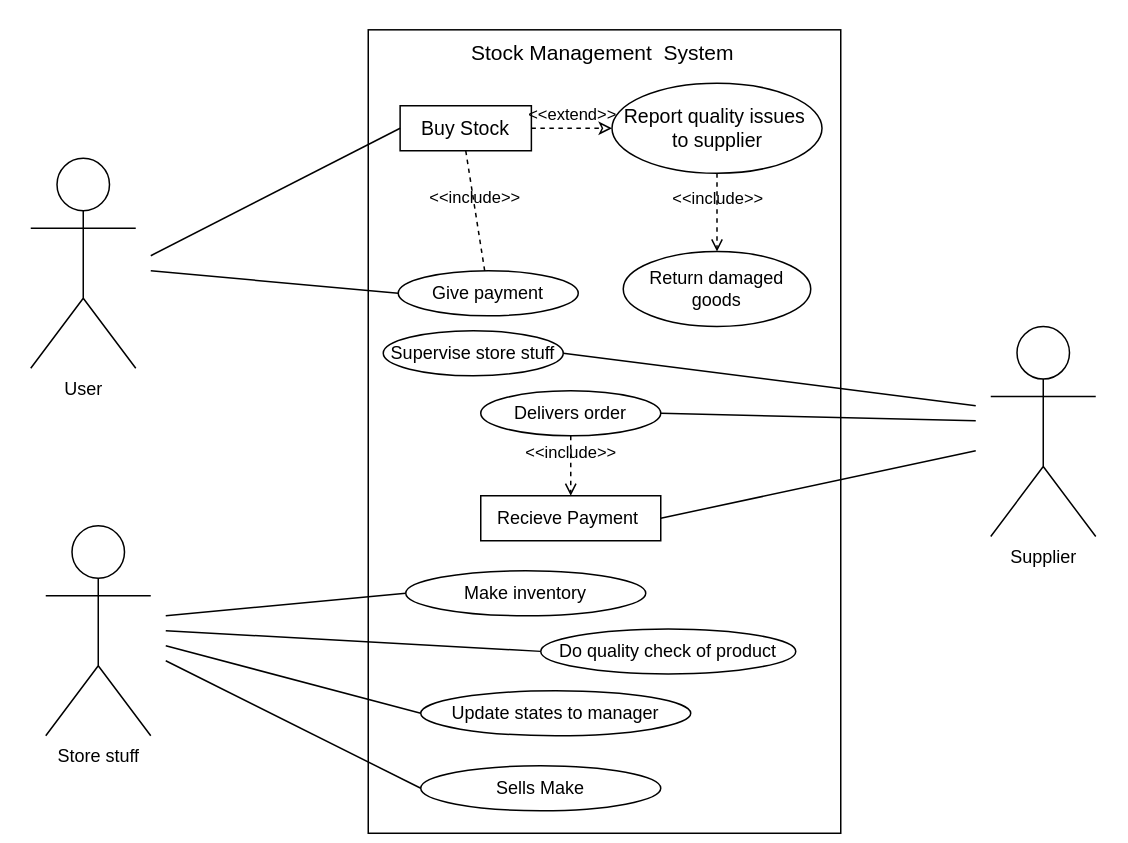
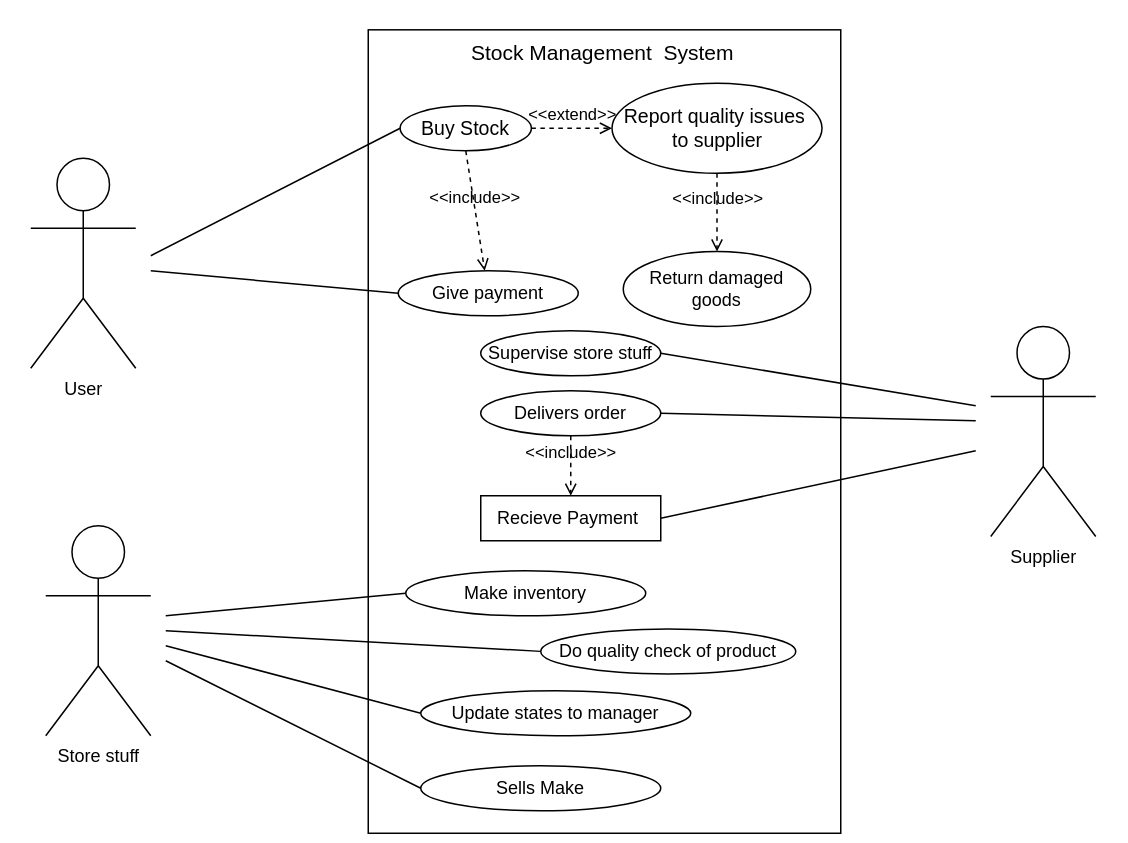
  <mxCell id="0" />
  <mxCell id="1" parent="0" />
  <mxCell id="2" value="" style="rounded=0;whiteSpace=wrap;html=1;rotation=90;" vertex="1" parent="1"><mxGeometry x="134.69" y="129.69" width="535.63" height="315" as="geometry" /></mxCell>
  <mxCell id="3" value="&lt;font style=&quot;font-size: 14px;&quot;&gt;Stock Management&amp;nbsp; System&lt;/font&gt;" style="text;html=1;align=center;verticalAlign=middle;whiteSpace=wrap;rounded=0;" vertex="1" parent="1"><mxGeometry x="280" y="20" width="242.5" height="30" as="geometry" /></mxCell>
- <mxCell id="4" value="&lt;font style=&quot;font-size: 13px;&quot;&gt;Buy Stock&lt;/font&gt;" style="whiteSpace=wrap;html=1;rounded=0;" vertex="1" parent="1"><mxGeometry x="266.25" y="70" width="87.5" height="30" as="geometry" /></mxCell>
+ <mxCell id="4" value="&lt;font style=&quot;font-size: 13px;&quot;&gt;Buy Stock&lt;/font&gt;" style="ellipse;whiteSpace=wrap;html=1;" vertex="1" parent="1"><mxGeometry x="266.25" y="70" width="87.5" height="30" as="geometry" /></mxCell>
  <mxCell id="5" value="&lt;font style=&quot;font-size: 13px;&quot;&gt;Report quality issues&amp;nbsp;&lt;/font&gt;&lt;div&gt;&lt;font style=&quot;font-size: 13px;&quot;&gt;to supplier&lt;/font&gt;&lt;/div&gt;" style="ellipse;whiteSpace=wrap;html=1;" vertex="1" parent="1"><mxGeometry x="407.5" y="55" width="140" height="60" as="geometry" /></mxCell>
  <mxCell id="6" value="Return damaged goods" style="ellipse;whiteSpace=wrap;html=1;" vertex="1" parent="1"><mxGeometry x="415" y="167.19" width="125" height="50" as="geometry" /></mxCell>
  <mxCell id="7" value="Give payment" style="ellipse;whiteSpace=wrap;html=1;" vertex="1" parent="1"><mxGeometry x="265" y="180" width="120" height="30" as="geometry" /></mxCell>
- <mxCell id="8" value="Supervise store stuff" style="ellipse;whiteSpace=wrap;html=1;" vertex="1" parent="1"><mxGeometry x="255" y="220" width="120" height="30" as="geometry" /></mxCell>
+ <mxCell id="8" value="Supervise store stuff" style="ellipse;whiteSpace=wrap;html=1;" vertex="1" parent="1"><mxGeometry x="320" y="220" width="120" height="30" as="geometry" /></mxCell>
  <mxCell id="9" value="Delivers order" style="ellipse;whiteSpace=wrap;html=1;" vertex="1" parent="1"><mxGeometry x="320" y="260" width="120" height="30" as="geometry" /></mxCell>
  <mxCell id="10" value="Recieve Payment&amp;nbsp;" style="whiteSpace=wrap;html=1;rounded=0;" vertex="1" parent="1"><mxGeometry x="320" y="330" width="120" height="30" as="geometry" /></mxCell>
  <mxCell id="11" value="Make inventory" style="ellipse;whiteSpace=wrap;html=1;" vertex="1" parent="1"><mxGeometry x="270" y="380" width="160" height="30" as="geometry" /></mxCell>
  <mxCell id="12" value="Do quality check of product" style="ellipse;whiteSpace=wrap;html=1;" vertex="1" parent="1"><mxGeometry x="360" y="418.75" width="170" height="30" as="geometry" /></mxCell>
  <mxCell id="13" value="Update states to manager" style="ellipse;whiteSpace=wrap;html=1;" vertex="1" parent="1"><mxGeometry x="280" y="460" width="180" height="30" as="geometry" /></mxCell>
  <mxCell id="14" value="Sells Make" style="ellipse;whiteSpace=wrap;html=1;" vertex="1" parent="1"><mxGeometry x="280" y="510" width="160" height="30" as="geometry" /></mxCell>
  <mxCell id="15" value="User" style="shape=umlActor;verticalLabelPosition=bottom;verticalAlign=top;html=1;outlineConnect=0;" vertex="1" parent="1"><mxGeometry x="20" y="105" width="70" height="140" as="geometry" /></mxCell>
  <mxCell id="16" value="Store stuff" style="shape=umlActor;verticalLabelPosition=bottom;verticalAlign=top;html=1;outlineConnect=0;" vertex="1" parent="1"><mxGeometry x="30" y="350" width="70" height="140" as="geometry" /></mxCell>
  <mxCell id="17" value="Supplier" style="shape=umlActor;verticalLabelPosition=bottom;verticalAlign=top;html=1;outlineConnect=0;" vertex="1" parent="1"><mxGeometry x="660" y="217.19" width="70" height="140" as="geometry" /></mxCell>
  <mxCell id="18" value="" style="endArrow=none;html=1;rounded=0;entryX=0;entryY=0.5;entryDx=0;entryDy=0;" edge="1" parent="1" target="4"><mxGeometry width="50" height="50" relative="1" as="geometry"><mxPoint x="100" y="170" as="sourcePoint" /><mxPoint x="450" y="260" as="targetPoint" /></mxGeometry></mxCell>
  <mxCell id="19" value="" style="endArrow=none;html=1;rounded=0;entryX=0;entryY=0.5;entryDx=0;entryDy=0;" edge="1" parent="1" target="7"><mxGeometry width="50" height="50" relative="1" as="geometry"><mxPoint x="100" y="180" as="sourcePoint" /><mxPoint x="270" y="95" as="targetPoint" /></mxGeometry></mxCell>
  <mxCell id="20" value="" style="endArrow=none;html=1;rounded=0;entryX=0;entryY=0.5;entryDx=0;entryDy=0;" edge="1" parent="1" target="11"><mxGeometry width="50" height="50" relative="1" as="geometry"><mxPoint x="110" y="410" as="sourcePoint" /><mxPoint x="280" y="105" as="targetPoint" /></mxGeometry></mxCell>
  <mxCell id="21" value="" style="endArrow=none;html=1;rounded=0;entryX=0;entryY=0.5;entryDx=0;entryDy=0;" edge="1" parent="1" target="12"><mxGeometry width="50" height="50" relative="1" as="geometry"><mxPoint x="110" y="420" as="sourcePoint" /><mxPoint x="280" y="405" as="targetPoint" /></mxGeometry></mxCell>
  <mxCell id="22" value="" style="endArrow=none;html=1;rounded=0;entryX=0;entryY=0.5;entryDx=0;entryDy=0;" edge="1" parent="1" target="13"><mxGeometry width="50" height="50" relative="1" as="geometry"><mxPoint x="110" y="430" as="sourcePoint" /><mxPoint x="370" y="444" as="targetPoint" /></mxGeometry></mxCell>
  <mxCell id="23" value="" style="endArrow=none;html=1;rounded=0;entryX=0;entryY=0.5;entryDx=0;entryDy=0;" edge="1" parent="1" target="14"><mxGeometry width="50" height="50" relative="1" as="geometry"><mxPoint x="110" y="440" as="sourcePoint" /><mxPoint x="290" y="485" as="targetPoint" /></mxGeometry></mxCell>
  <mxCell id="24" value="" style="endArrow=none;html=1;rounded=0;entryX=1;entryY=0.5;entryDx=0;entryDy=0;" edge="1" parent="1" target="8"><mxGeometry width="50" height="50" relative="1" as="geometry"><mxPoint x="650" y="270" as="sourcePoint" /><mxPoint x="450" y="260" as="targetPoint" /></mxGeometry></mxCell>
  <mxCell id="25" value="" style="endArrow=none;html=1;rounded=0;entryX=1;entryY=0.5;entryDx=0;entryDy=0;" edge="1" parent="1" target="9"><mxGeometry width="50" height="50" relative="1" as="geometry"><mxPoint x="650" y="280" as="sourcePoint" /><mxPoint x="450" y="245" as="targetPoint" /></mxGeometry></mxCell>
  <mxCell id="26" value="" style="endArrow=none;html=1;rounded=0;entryX=1;entryY=0.5;entryDx=0;entryDy=0;" edge="1" parent="1" target="10"><mxGeometry width="50" height="50" relative="1" as="geometry"><mxPoint x="650" y="300" as="sourcePoint" /><mxPoint x="450" y="285" as="targetPoint" /></mxGeometry></mxCell>
- <mxCell id="27" value="&amp;lt;&amp;lt;include&amp;gt;&amp;gt;" style="html=1;verticalAlign=bottom;labelBackgroundColor=none;endArrow=none;endFill=0;dashed=1;rounded=0;exitX=0.5;exitY=1;exitDx=0;exitDy=0;" edge="1" parent="1" source="4" target="7"><mxGeometry width="160" relative="1" as="geometry"><mxPoint x="340" y="290" as="sourcePoint" /><mxPoint x="500" y="290" as="targetPoint" /></mxGeometry></mxCell>
+ <mxCell id="27" value="&amp;lt;&amp;lt;include&amp;gt;&amp;gt;" style="html=1;verticalAlign=bottom;labelBackgroundColor=none;endArrow=open;endFill=0;dashed=1;rounded=0;exitX=0.5;exitY=1;exitDx=0;exitDy=0;" edge="1" parent="1" source="4" target="7"><mxGeometry width="160" relative="1" as="geometry"><mxPoint x="340" y="290" as="sourcePoint" /><mxPoint x="500" y="290" as="targetPoint" /></mxGeometry></mxCell>
  <mxCell id="28" value="&amp;lt;&amp;lt;include&amp;gt;&amp;gt;" style="html=1;verticalAlign=bottom;labelBackgroundColor=none;endArrow=open;endFill=0;dashed=1;rounded=0;exitX=0.5;exitY=1;exitDx=0;exitDy=0;entryX=0.5;entryY=0;entryDx=0;entryDy=0;" edge="1" parent="1" source="9" target="10"><mxGeometry width="160" relative="1" as="geometry"><mxPoint x="390" y="290" as="sourcePoint" /><mxPoint x="390" y="350" as="targetPoint" /></mxGeometry></mxCell>
  <mxCell id="29" value="&amp;lt;&amp;lt;include&amp;gt;&amp;gt;" style="html=1;verticalAlign=bottom;labelBackgroundColor=none;endArrow=open;endFill=0;dashed=1;rounded=0;exitX=0.5;exitY=1;exitDx=0;exitDy=0;" edge="1" parent="1" source="5" target="6"><mxGeometry width="160" relative="1" as="geometry"><mxPoint x="330" y="120" as="sourcePoint" /><mxPoint x="330" y="180" as="targetPoint" /></mxGeometry></mxCell>
- <mxCell id="30" value="&amp;lt;&amp;lt;extend&amp;gt;&amp;gt;" style="html=1;verticalAlign=bottom;labelBackgroundColor=none;endArrow=classic;endFill=0;dashed=1;rounded=0;exitX=1;exitY=0.5;exitDx=0;exitDy=0;" edge="1" parent="1" source="4" target="5"><mxGeometry width="160" relative="1" as="geometry"><mxPoint x="340" y="290" as="sourcePoint" /><mxPoint x="500" y="290" as="targetPoint" /></mxGeometry></mxCell>
+ <mxCell id="30" value="&amp;lt;&amp;lt;extend&amp;gt;&amp;gt;" style="html=1;verticalAlign=bottom;labelBackgroundColor=none;endArrow=open;endFill=0;dashed=1;rounded=0;exitX=1;exitY=0.5;exitDx=0;exitDy=0;" edge="1" parent="1" source="4" target="5"><mxGeometry width="160" relative="1" as="geometry"><mxPoint x="340" y="290" as="sourcePoint" /><mxPoint x="500" y="290" as="targetPoint" /></mxGeometry></mxCell>
